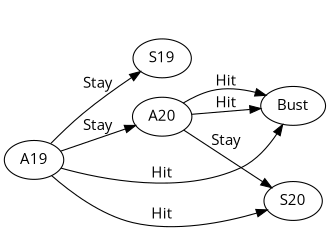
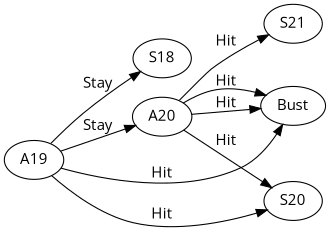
  digraph {
    fontname="Open Sans"
    rankdir=LR
    node [fontname="Open Sans"]
    edge [fontname="Open Sans"]
    A19
-   S19
+   S19 [label=S18]
    Bust
    A20
    S20
+   S21
    A19 -> S19 [label=Stay]
    A19 -> Bust [label=Hit]
    A19 -> A20 [label=Stay]
    A19 -> S20 [label=Hit]
    A20 -> Bust [label=Hit]
    A20 -> Bust [label=Hit]
-   A20 -> S20 [label=Stay]
+   A20 -> S20 [label=Hit]
+   A20 -> S21 [label=Hit]
  }
